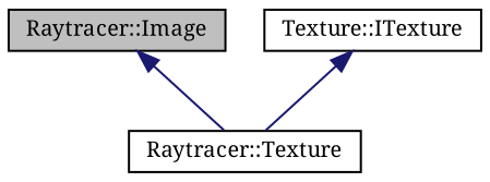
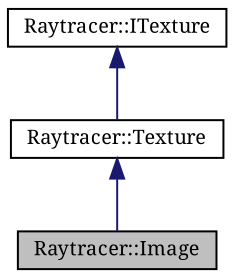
  digraph {
    fontname="Noto Serif"
    node [color=black fillcolor=white fontname="Noto Serif" fontsize=10 shape=record style=filled]
    edge [color=midnightblue dir=back fontname="Noto Serif" fontsize=10 labelfontname=Helvetica labelfontsize=10 style=solid]
    n1 [fillcolor=grey75 fontcolor=black height=0.2 label="Raytracer::Image" width=0.4]
    n2 [height=0.2 label="Raytracer::Texture" width=0.4]
-   n3 [height=0.2 label="Texture::ITexture" width=0.4]
-   n1 -> n2
+   n3 [height=0.2 label="Raytracer::ITexture" width=0.4]
+   n2 -> n1
    n3 -> n2
  }
